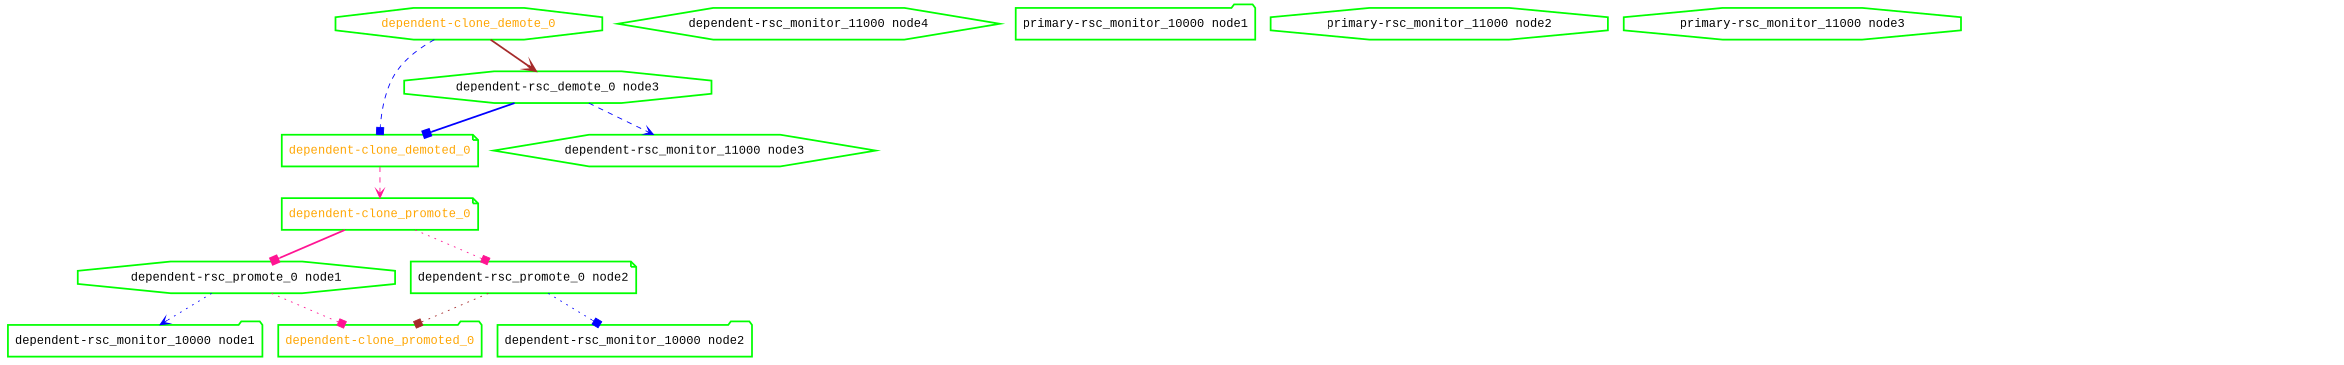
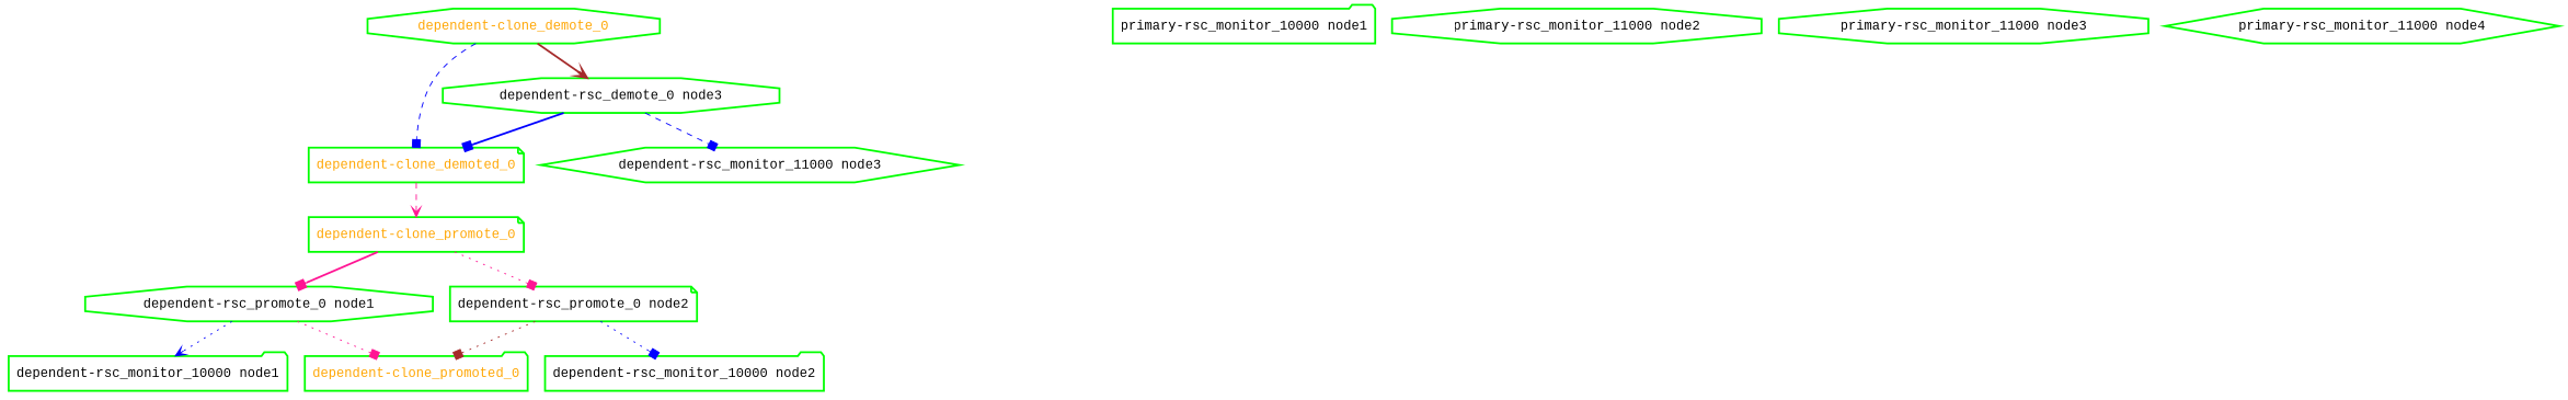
  digraph {
    fontname="Liberation Mono"
    node [color=green fontcolor=black fontname="Liberation Mono" shape=octagon style=bold]
    edge [arrowhead=box color=blue fontname="Liberation Mono" style=dotted]
    "dependent-clone_demote_0" [fontcolor=orange]
    "dependent-clone_demoted_0" [fontcolor=orange shape=note]
    "dependent-rsc_demote_0 node3"
    "dependent-clone_promote_0" [fontcolor=orange shape=note]
    "dependent-rsc_monitor_11000 node3" [shape=hexagon]
    "dependent-rsc_promote_0 node1"
    "dependent-rsc_promote_0 node2" [shape=note]
    "dependent-clone_promoted_0" [fontcolor=orange shape=folder]
    "dependent-rsc_monitor_10000 node1" [shape=folder]
    "dependent-rsc_monitor_10000 node2" [shape=folder]
-   "dependent-rsc_monitor_11000 node4" [shape=hexagon]
    "primary-rsc_monitor_10000 node1" [shape=folder]
    "primary-rsc_monitor_11000 node2"
    "primary-rsc_monitor_11000 node3"
+   "primary-rsc_monitor_11000 node4" [shape=hexagon]
    "dependent-clone_demote_0" -> "dependent-clone_demoted_0" [style=dashed]
    "dependent-clone_demote_0" -> "dependent-rsc_demote_0 node3" [arrowhead=vee color=brown style=bold]
    "dependent-clone_demoted_0" -> "dependent-clone_promote_0" [arrowhead=vee color=deeppink style=dashed]
    "dependent-rsc_demote_0 node3" -> "dependent-clone_demoted_0" [style=bold]
-   "dependent-rsc_demote_0 node3" -> "dependent-rsc_monitor_11000 node3" [arrowhead=vee style=dashed]
+   "dependent-rsc_demote_0 node3" -> "dependent-rsc_monitor_11000 node3" [style=dashed]
    "dependent-clone_promote_0" -> "dependent-rsc_promote_0 node1" [color=deeppink style=bold]
    "dependent-clone_promote_0" -> "dependent-rsc_promote_0 node2" [color=deeppink]
    "dependent-rsc_promote_0 node1" -> "dependent-clone_promoted_0" [color=deeppink]
    "dependent-rsc_promote_0 node1" -> "dependent-rsc_monitor_10000 node1" [arrowhead=vee]
    "dependent-rsc_promote_0 node2" -> "dependent-clone_promoted_0" [color=brown]
    "dependent-rsc_promote_0 node2" -> "dependent-rsc_monitor_10000 node2"
  }
